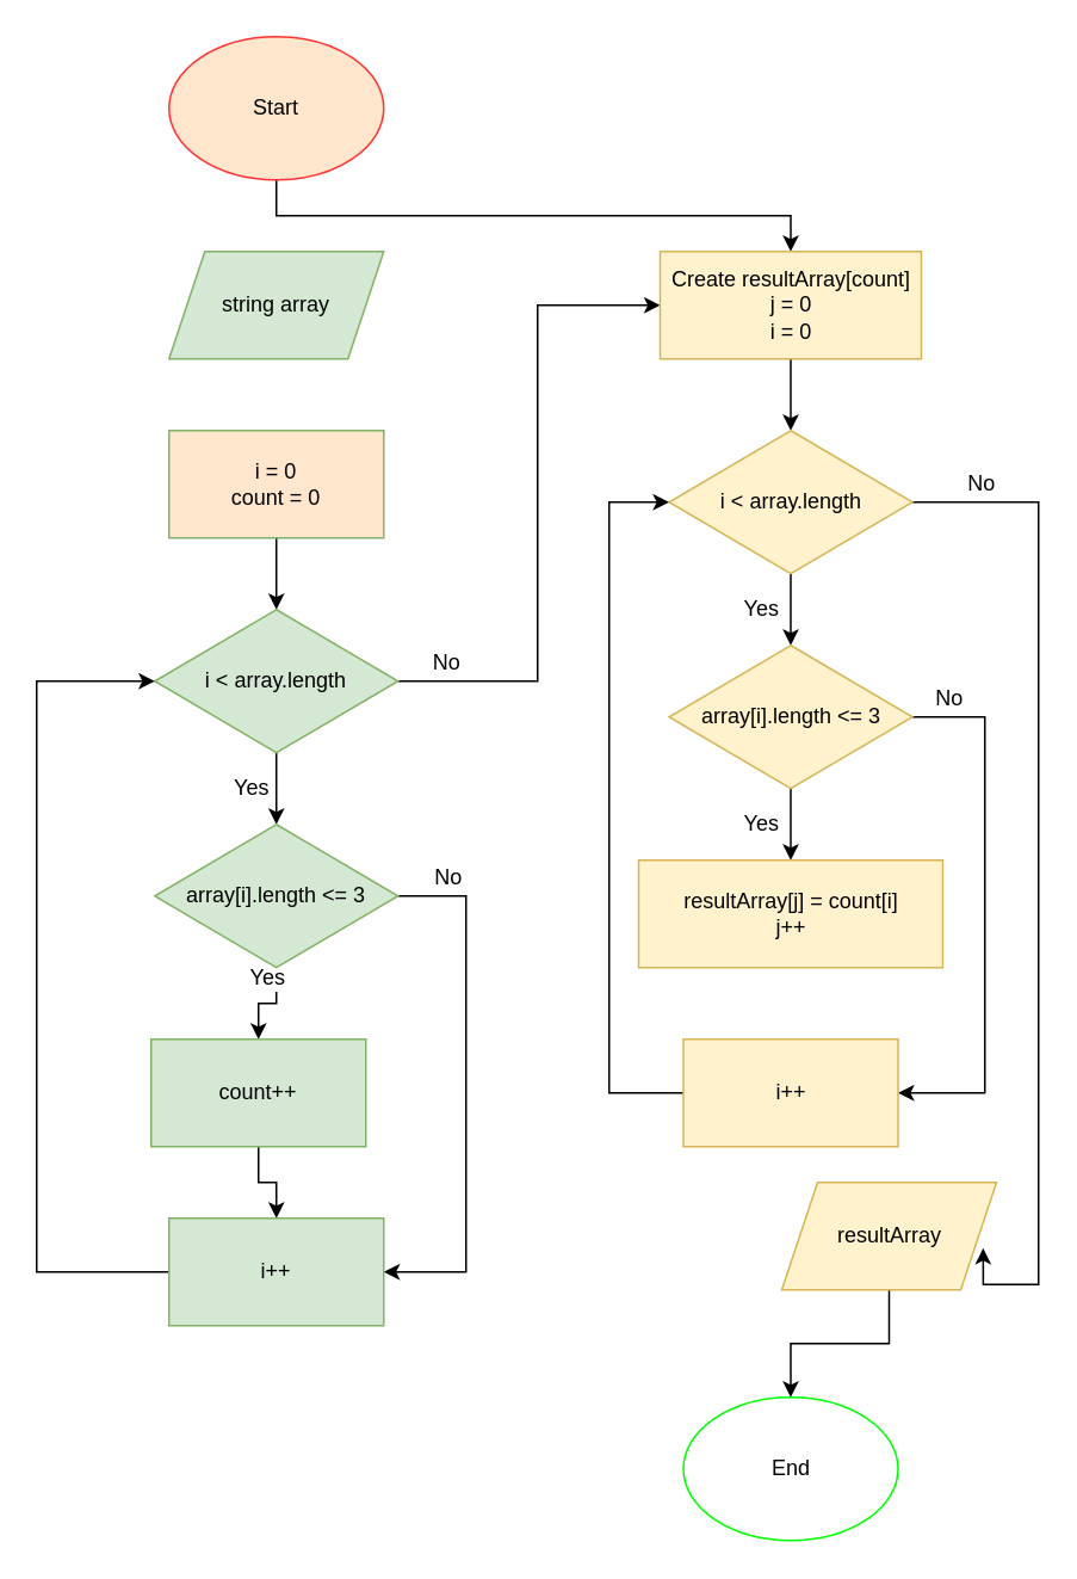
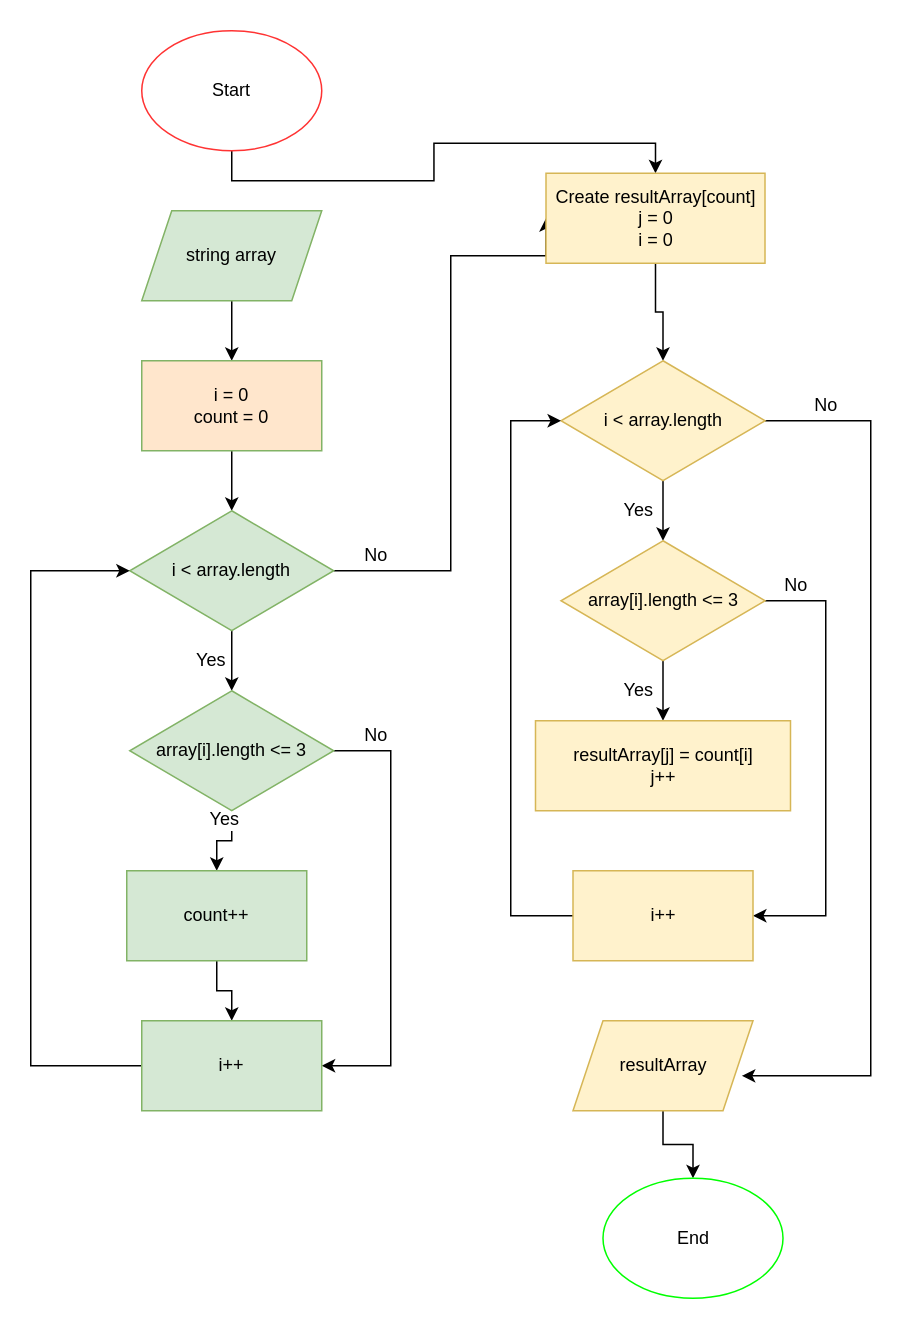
  <mxCell id="0" />
  <mxCell id="1" parent="0" />
  <mxCell id="2" style="edgeStyle=orthogonalEdgeStyle;rounded=0;orthogonalLoop=1;jettySize=auto;html=1;exitX=0.5;exitY=1;exitDx=0;exitDy=0;" parent="1" source="3" target="19" edge="1"><mxGeometry relative="1" as="geometry" /></mxCell>
- <mxCell id="3" value="Start" style="ellipse;whiteSpace=wrap;html=1;strokeColor=#FF3333;fillColor=#ffe6cc;" parent="1" vertex="1"><mxGeometry x="94" y="20" width="120" height="80" as="geometry" /></mxCell>
+ <mxCell id="3" value="Start" style="ellipse;whiteSpace=wrap;html=1;strokeColor=#FF3333;" parent="1" vertex="1"><mxGeometry x="94" y="20" width="120" height="80" as="geometry" /></mxCell>
+ <mxCell id="4" style="edgeStyle=orthogonalEdgeStyle;rounded=0;orthogonalLoop=1;jettySize=auto;html=1;exitX=0.5;exitY=1;exitDx=0;exitDy=0;entryX=0.5;entryY=0;entryDx=0;entryDy=0;" parent="1" source="5" target="7" edge="1"><mxGeometry relative="1" as="geometry" /></mxCell>
  <mxCell id="5" value="string array" style="shape=parallelogram;perimeter=parallelogramPerimeter;whiteSpace=wrap;html=1;fixedSize=1;fillColor=#d5e8d4;strokeColor=#82b366;" parent="1" vertex="1"><mxGeometry x="94" y="140" width="120" height="60" as="geometry" /></mxCell>
  <mxCell id="6" style="edgeStyle=orthogonalEdgeStyle;rounded=0;orthogonalLoop=1;jettySize=auto;html=1;exitX=0.5;exitY=1;exitDx=0;exitDy=0;entryX=0.5;entryY=0;entryDx=0;entryDy=0;" parent="1" source="7" target="10" edge="1"><mxGeometry relative="1" as="geometry" /></mxCell>
  <mxCell id="7" value="i = 0&lt;br&gt;count = 0" style="rounded=0;whiteSpace=wrap;html=1;fillColor=#ffe6cc;strokeColor=#82b366;" parent="1" vertex="1"><mxGeometry x="94" y="240" width="120" height="60" as="geometry" /></mxCell>
  <mxCell id="8" value="Yes" style="edgeStyle=orthogonalEdgeStyle;rounded=0;orthogonalLoop=1;jettySize=auto;html=1;exitX=0.5;exitY=1;exitDx=0;exitDy=0;entryX=0.5;entryY=0;entryDx=0;entryDy=0;fontSize=12;" edge="1" parent="1" source="10" target="13"><mxGeometry y="-14" relative="1" as="geometry"><mxPoint as="offset" /></mxGeometry></mxCell>
  <mxCell id="9" value="No" style="edgeStyle=orthogonalEdgeStyle;rounded=0;orthogonalLoop=1;jettySize=auto;html=1;exitX=1;exitY=0.5;exitDx=0;exitDy=0;entryX=0;entryY=0.5;entryDx=0;entryDy=0;fontSize=12;" edge="1" parent="1" source="10" target="19"><mxGeometry x="-0.849" y="10" relative="1" as="geometry"><Array as="points"><mxPoint x="300" y="380" /><mxPoint x="300" y="170" /></Array><mxPoint as="offset" /></mxGeometry></mxCell>
  <mxCell id="10" value="i &amp;lt; array.length" style="rhombus;whiteSpace=wrap;html=1;fillColor=#d5e8d4;strokeColor=#82b366;" parent="1" vertex="1"><mxGeometry x="86" y="340" width="136" height="80" as="geometry" /></mxCell>
  <mxCell id="11" value="Yes" style="edgeStyle=orthogonalEdgeStyle;rounded=0;orthogonalLoop=1;jettySize=auto;html=1;exitX=0.5;exitY=1;exitDx=0;exitDy=0;fontSize=12;" edge="1" parent="1" source="13" target="15"><mxGeometry y="-14" relative="1" as="geometry"><mxPoint as="offset" /></mxGeometry></mxCell>
  <mxCell id="12" value="No" style="edgeStyle=orthogonalEdgeStyle;rounded=0;orthogonalLoop=1;jettySize=auto;html=1;exitX=1;exitY=0.5;exitDx=0;exitDy=0;entryX=1;entryY=0.5;entryDx=0;entryDy=0;fontSize=12;" edge="1" parent="1" source="13" target="17"><mxGeometry x="-0.809" y="10" relative="1" as="geometry"><Array as="points"><mxPoint x="260" y="500" /><mxPoint x="260" y="710" /></Array><mxPoint as="offset" /></mxGeometry></mxCell>
  <mxCell id="13" value="array[i].length &amp;lt;= 3" style="rhombus;whiteSpace=wrap;html=1;fillColor=#d5e8d4;strokeColor=#82b366;" vertex="1" parent="1"><mxGeometry x="86" y="460" width="136" height="80" as="geometry" /></mxCell>
  <mxCell id="14" style="edgeStyle=orthogonalEdgeStyle;rounded=0;orthogonalLoop=1;jettySize=auto;html=1;exitX=0.5;exitY=1;exitDx=0;exitDy=0;entryX=0.5;entryY=0;entryDx=0;entryDy=0;fontSize=12;" edge="1" parent="1" source="15" target="17"><mxGeometry relative="1" as="geometry" /></mxCell>
  <mxCell id="15" value="count++" style="rounded=0;whiteSpace=wrap;html=1;fillColor=#d5e8d4;strokeColor=#82b366;" vertex="1" parent="1"><mxGeometry x="84" y="580" width="120" height="60" as="geometry" /></mxCell>
  <mxCell id="16" style="edgeStyle=orthogonalEdgeStyle;rounded=0;orthogonalLoop=1;jettySize=auto;html=1;exitX=0;exitY=0.5;exitDx=0;exitDy=0;entryX=0;entryY=0.5;entryDx=0;entryDy=0;fontSize=12;" edge="1" parent="1" source="17" target="10"><mxGeometry relative="1" as="geometry"><Array as="points"><mxPoint x="20" y="710" /><mxPoint x="20" y="380" /></Array></mxGeometry></mxCell>
  <mxCell id="17" value="i++" style="rounded=0;whiteSpace=wrap;html=1;fillColor=#d5e8d4;strokeColor=#82b366;" vertex="1" parent="1"><mxGeometry x="94" y="680" width="120" height="60" as="geometry" /></mxCell>
  <mxCell id="18" style="edgeStyle=orthogonalEdgeStyle;rounded=0;orthogonalLoop=1;jettySize=auto;html=1;exitX=0.5;exitY=1;exitDx=0;exitDy=0;entryX=0.5;entryY=0;entryDx=0;entryDy=0;fontSize=12;" edge="1" parent="1" source="19" target="22"><mxGeometry relative="1" as="geometry" /></mxCell>
- <mxCell id="19" value="Create resultArray[count]&lt;br&gt;j = 0&lt;br&gt;i = 0" style="rounded=0;whiteSpace=wrap;html=1;fillColor=#fff2cc;strokeColor=#d6b656;" vertex="1" parent="1"><mxGeometry x="368.5" y="140" width="146" height="60" as="geometry" /></mxCell>
+ <mxCell id="19" value="Create resultArray[count]&lt;br&gt;j = 0&lt;br&gt;i = 0" style="rounded=0;whiteSpace=wrap;html=1;fillColor=#fff2cc;strokeColor=#d6b656;" vertex="1" parent="1"><mxGeometry x="363.5" y="115" width="146" height="60" as="geometry" /></mxCell>
  <mxCell id="20" value="Yes" style="edgeStyle=orthogonalEdgeStyle;rounded=0;orthogonalLoop=1;jettySize=auto;html=1;exitX=0.5;exitY=1;exitDx=0;exitDy=0;entryX=0.5;entryY=0;entryDx=0;entryDy=0;fontSize=12;" edge="1" parent="1" source="22" target="25"><mxGeometry y="-17" relative="1" as="geometry"><mxPoint as="offset" /></mxGeometry></mxCell>
  <mxCell id="21" value="No" style="edgeStyle=orthogonalEdgeStyle;rounded=0;orthogonalLoop=1;jettySize=auto;html=1;exitX=1;exitY=0.5;exitDx=0;exitDy=0;entryX=0.938;entryY=0.612;entryDx=0;entryDy=0;entryPerimeter=0;fontSize=12;" edge="1" parent="1" source="22" target="30"><mxGeometry x="-0.865" y="10" relative="1" as="geometry"><Array as="points"><mxPoint x="580" y="280" /><mxPoint x="580" y="717" /></Array><mxPoint as="offset" /></mxGeometry></mxCell>
  <mxCell id="22" value="i &amp;lt; array.length" style="rhombus;whiteSpace=wrap;html=1;fillColor=#fff2cc;strokeColor=#d6b656;" vertex="1" parent="1"><mxGeometry x="373.5" y="240" width="136" height="80" as="geometry" /></mxCell>
  <mxCell id="23" value="Yes" style="edgeStyle=orthogonalEdgeStyle;rounded=0;orthogonalLoop=1;jettySize=auto;html=1;exitX=0.5;exitY=1;exitDx=0;exitDy=0;entryX=0.5;entryY=0;entryDx=0;entryDy=0;fontSize=12;" edge="1" parent="1" source="25" target="26"><mxGeometry y="-17" relative="1" as="geometry"><mxPoint as="offset" /></mxGeometry></mxCell>
  <mxCell id="24" value="No" style="edgeStyle=orthogonalEdgeStyle;rounded=0;orthogonalLoop=1;jettySize=auto;html=1;exitX=1;exitY=0.5;exitDx=0;exitDy=0;entryX=1;entryY=0.5;entryDx=0;entryDy=0;fontSize=12;" edge="1" parent="1" source="25" target="28"><mxGeometry x="-0.863" y="10" relative="1" as="geometry"><Array as="points"><mxPoint x="550" y="400" /><mxPoint x="550" y="610" /></Array><mxPoint as="offset" /></mxGeometry></mxCell>
  <mxCell id="25" value="array[i].length &amp;lt;= 3" style="rhombus;whiteSpace=wrap;html=1;fillColor=#fff2cc;strokeColor=#d6b656;" vertex="1" parent="1"><mxGeometry x="373.5" y="360" width="136" height="80" as="geometry" /></mxCell>
  <mxCell id="26" value="resultArray[j] = count[i]&lt;br&gt;j++" style="rounded=0;whiteSpace=wrap;html=1;fillColor=#fff2cc;strokeColor=#d6b656;" vertex="1" parent="1"><mxGeometry x="356.5" y="480" width="170" height="60" as="geometry" /></mxCell>
  <mxCell id="27" style="edgeStyle=orthogonalEdgeStyle;rounded=0;orthogonalLoop=1;jettySize=auto;html=1;exitX=0;exitY=0.5;exitDx=0;exitDy=0;entryX=0;entryY=0.5;entryDx=0;entryDy=0;fontSize=12;" edge="1" parent="1" source="28" target="22"><mxGeometry relative="1" as="geometry"><Array as="points"><mxPoint x="340" y="610" /><mxPoint x="340" y="280" /></Array></mxGeometry></mxCell>
  <mxCell id="28" value="i++" style="rounded=0;whiteSpace=wrap;html=1;fillColor=#fff2cc;strokeColor=#d6b656;" vertex="1" parent="1"><mxGeometry x="381.5" y="580" width="120" height="60" as="geometry" /></mxCell>
  <mxCell id="29" style="edgeStyle=orthogonalEdgeStyle;rounded=0;orthogonalLoop=1;jettySize=auto;html=1;exitX=0.5;exitY=1;exitDx=0;exitDy=0;entryX=0.5;entryY=0;entryDx=0;entryDy=0;fontSize=12;" edge="1" parent="1" source="30" target="31"><mxGeometry relative="1" as="geometry" /></mxCell>
- <mxCell id="30" value="resultArray" style="shape=parallelogram;perimeter=parallelogramPerimeter;whiteSpace=wrap;html=1;fixedSize=1;fillColor=#fff2cc;strokeColor=#d6b656;" vertex="1" parent="1"><mxGeometry x="436.5" y="660" width="120" height="60" as="geometry" /></mxCell>
- <mxCell id="31" value="End" style="ellipse;whiteSpace=wrap;html=1;strokeColor=#00FF00;" vertex="1" parent="1"><mxGeometry x="381.5" y="780" width="120" height="80" as="geometry" /></mxCell>
+ <mxCell id="30" value="resultArray" style="shape=parallelogram;perimeter=parallelogramPerimeter;whiteSpace=wrap;html=1;fixedSize=1;fillColor=#fff2cc;strokeColor=#d6b656;" vertex="1" parent="1"><mxGeometry x="381.5" y="680" width="120" height="60" as="geometry" /></mxCell>
+ <mxCell id="31" value="End" style="ellipse;whiteSpace=wrap;html=1;strokeColor=#00FF00;" vertex="1" parent="1"><mxGeometry x="401.5" y="785" width="120" height="80" as="geometry" /></mxCell>
